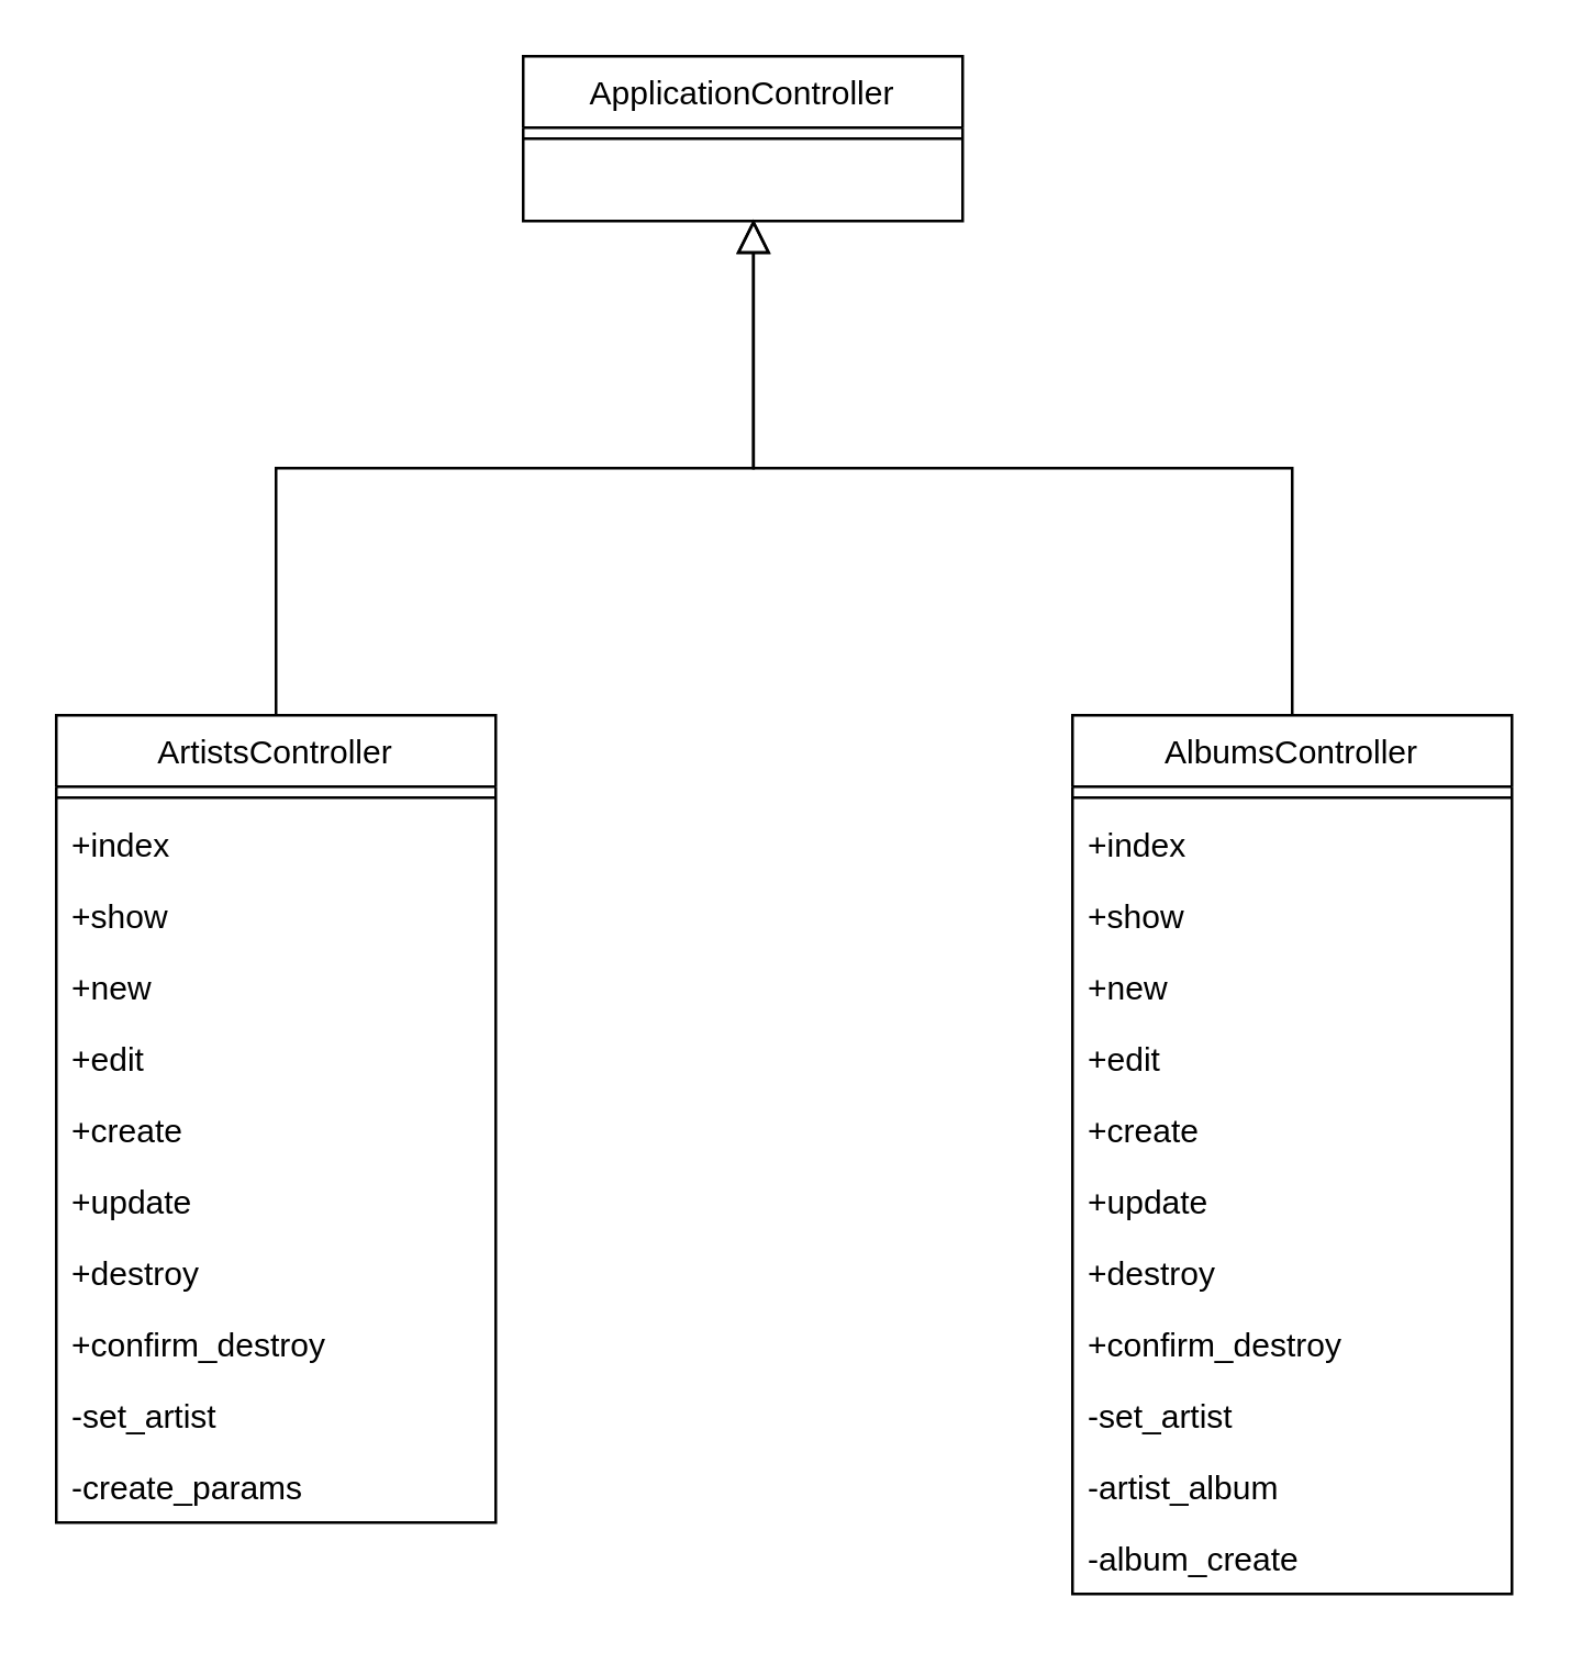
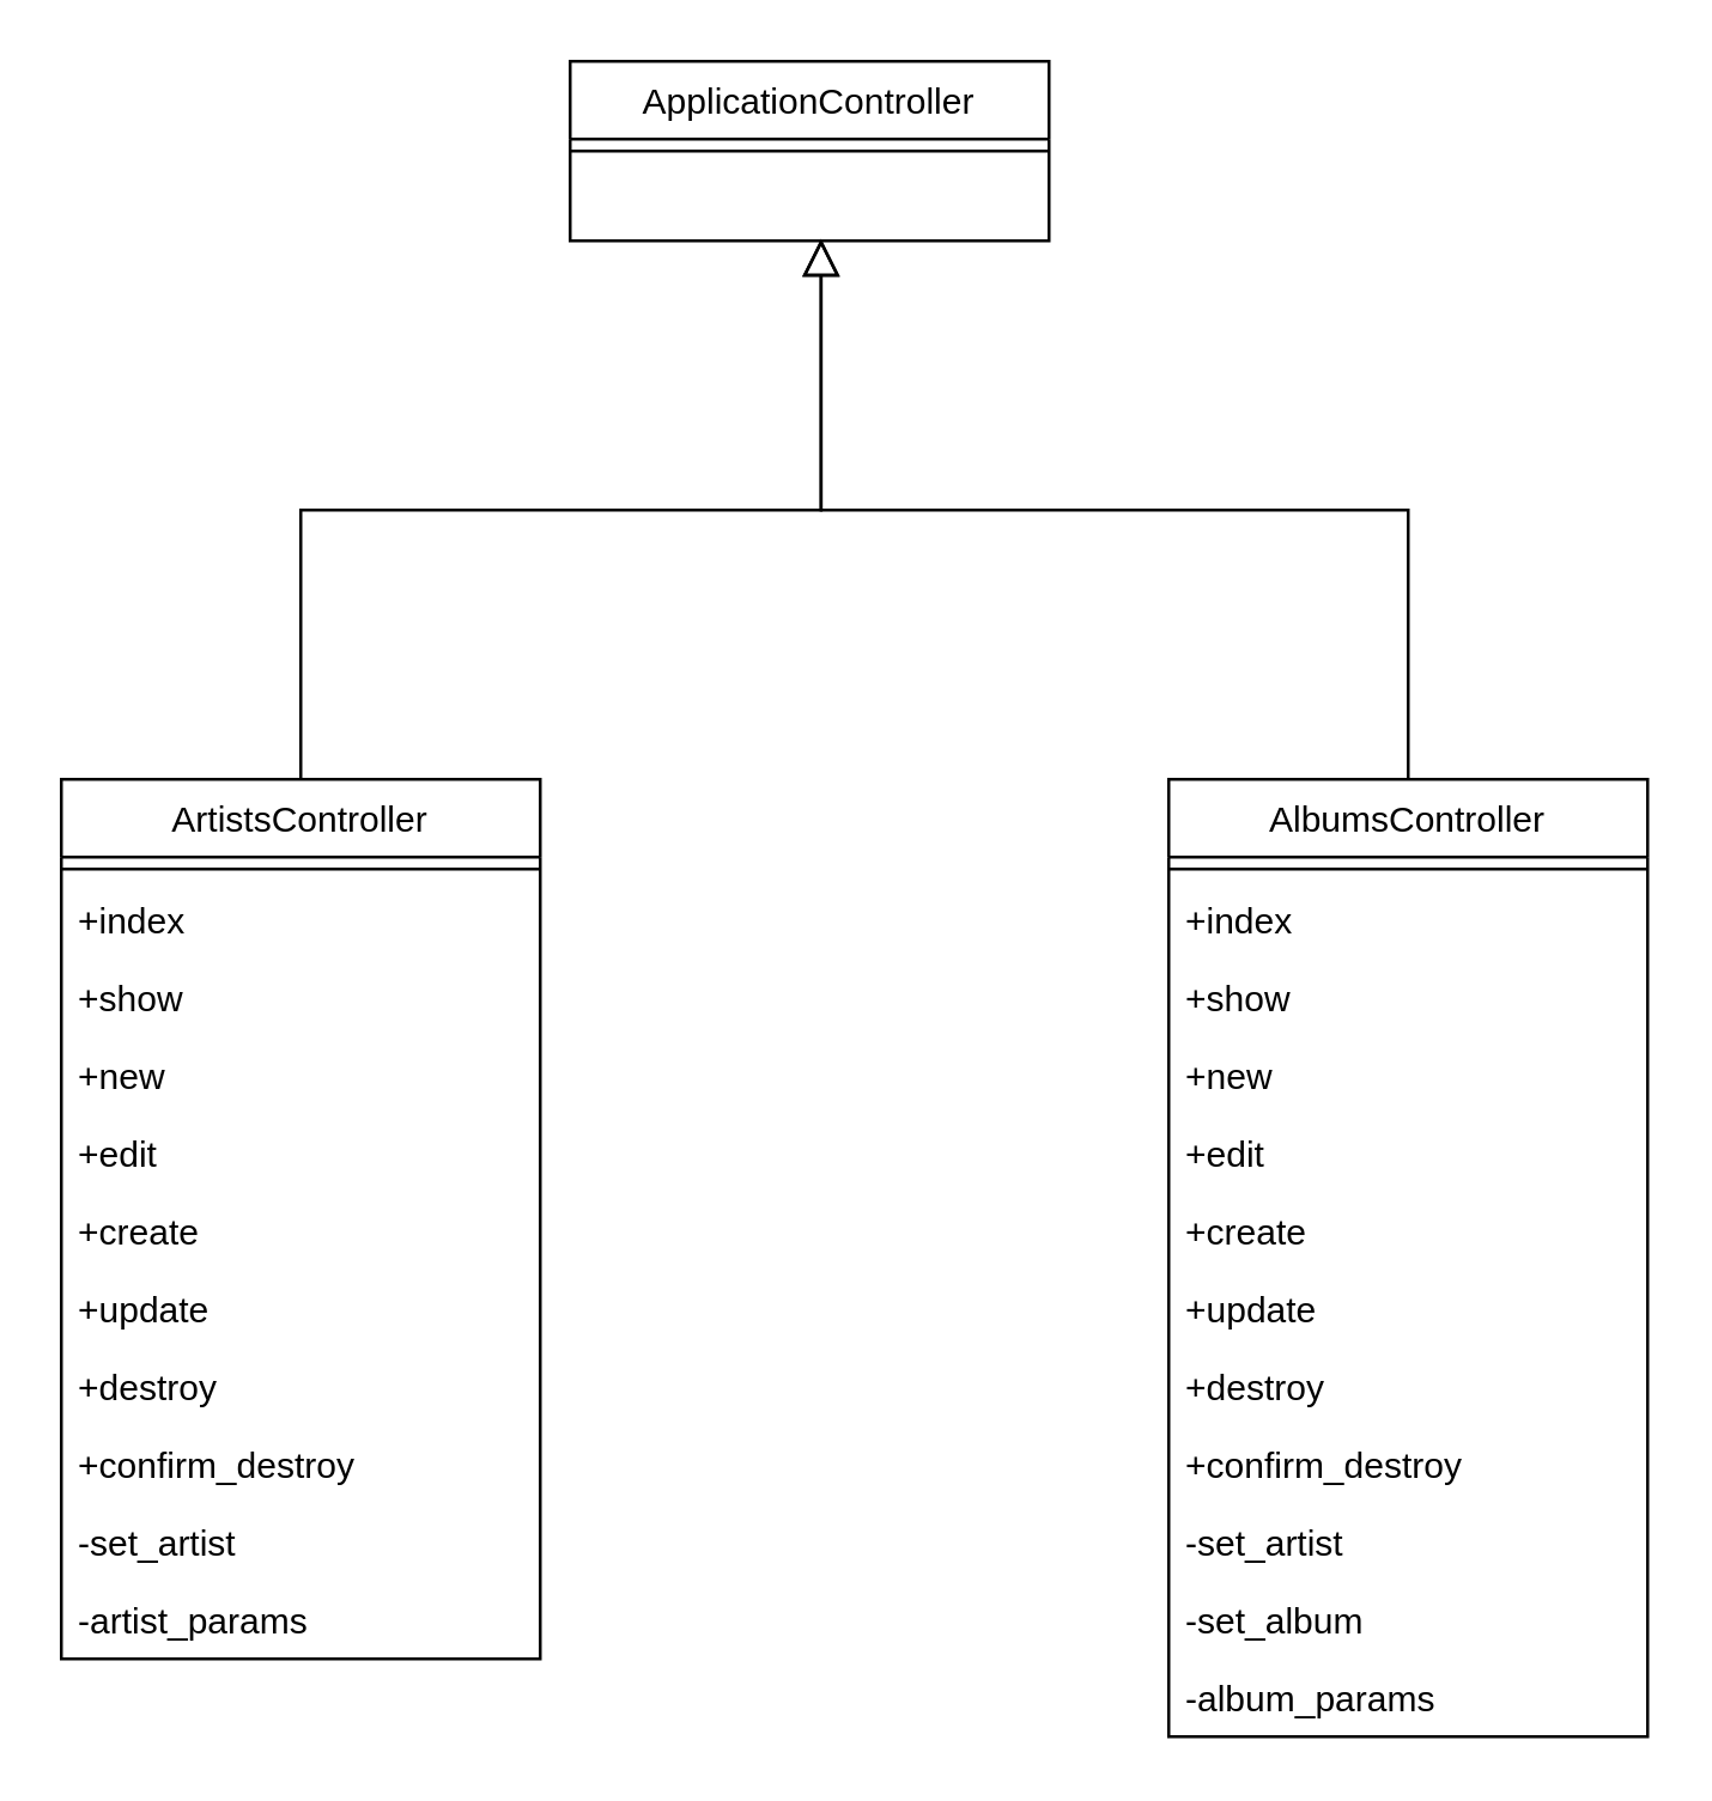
  <mxCell id="0" />
  <mxCell id="1" parent="0" />
  <mxCell id="2" value="ApplicationController" style="swimlane;fontStyle=0;align=center;verticalAlign=top;childLayout=stackLayout;horizontal=1;startSize=26;horizontalStack=0;resizeParent=1;resizeLast=0;collapsible=1;marginBottom=0;rounded=0;shadow=0;strokeWidth=1;" vertex="1" parent="1"><mxGeometry x="190" y="20" width="160" height="60" as="geometry"><mxRectangle x="130" y="380" width="160" height="26" as="alternateBounds" /></mxGeometry></mxCell>
  <mxCell id="3" value="" style="line;html=1;strokeWidth=1;align=left;verticalAlign=middle;spacingTop=-1;spacingLeft=3;spacingRight=3;rotatable=0;labelPosition=right;points=[];portConstraint=eastwest;" vertex="1" parent="2"><mxGeometry y="26" width="160" height="8" as="geometry" /></mxCell>
  <mxCell id="4" style="text;align=left;verticalAlign=top;spacingLeft=4;spacingRight=4;overflow=hidden;rotatable=0;points=[[0,0.5],[1,0.5]];portConstraint=eastwest;" vertex="1" parent="2"><mxGeometry y="34" width="160" height="26" as="geometry" /></mxCell>
  <mxCell id="5" value="AlbumsController" style="swimlane;fontStyle=0;align=center;verticalAlign=top;childLayout=stackLayout;horizontal=1;startSize=26;horizontalStack=0;resizeParent=1;resizeLast=0;collapsible=1;marginBottom=0;rounded=0;shadow=0;strokeWidth=1;" vertex="1" parent="1"><mxGeometry x="390" y="260" width="160" height="320" as="geometry"><mxRectangle x="130" y="380" width="160" height="26" as="alternateBounds" /></mxGeometry></mxCell>
  <mxCell id="6" value="" style="line;html=1;strokeWidth=1;align=left;verticalAlign=middle;spacingTop=-1;spacingLeft=3;spacingRight=3;rotatable=0;labelPosition=right;points=[];portConstraint=eastwest;" vertex="1" parent="5"><mxGeometry y="26" width="160" height="8" as="geometry" /></mxCell>
  <mxCell id="7" value="+index" style="text;align=left;verticalAlign=top;spacingLeft=4;spacingRight=4;overflow=hidden;rotatable=0;points=[[0,0.5],[1,0.5]];portConstraint=eastwest;fontStyle=0" vertex="1" parent="5"><mxGeometry y="34" width="160" height="26" as="geometry" /></mxCell>
  <mxCell id="8" value="+show" style="text;align=left;verticalAlign=top;spacingLeft=4;spacingRight=4;overflow=hidden;rotatable=0;points=[[0,0.5],[1,0.5]];portConstraint=eastwest;" vertex="1" parent="5"><mxGeometry y="60" width="160" height="26" as="geometry" /></mxCell>
  <mxCell id="9" value="+new" style="text;align=left;verticalAlign=top;spacingLeft=4;spacingRight=4;overflow=hidden;rotatable=0;points=[[0,0.5],[1,0.5]];portConstraint=eastwest;" vertex="1" parent="5"><mxGeometry y="86" width="160" height="26" as="geometry" /></mxCell>
  <mxCell id="10" value="+edit" style="text;align=left;verticalAlign=top;spacingLeft=4;spacingRight=4;overflow=hidden;rotatable=0;points=[[0,0.5],[1,0.5]];portConstraint=eastwest;" vertex="1" parent="5"><mxGeometry y="112" width="160" height="26" as="geometry" /></mxCell>
  <mxCell id="11" value="+create" style="text;align=left;verticalAlign=top;spacingLeft=4;spacingRight=4;overflow=hidden;rotatable=0;points=[[0,0.5],[1,0.5]];portConstraint=eastwest;" vertex="1" parent="5"><mxGeometry y="138" width="160" height="26" as="geometry" /></mxCell>
  <mxCell id="12" value="+update" style="text;align=left;verticalAlign=top;spacingLeft=4;spacingRight=4;overflow=hidden;rotatable=0;points=[[0,0.5],[1,0.5]];portConstraint=eastwest;" vertex="1" parent="5"><mxGeometry y="164" width="160" height="26" as="geometry" /></mxCell>
  <mxCell id="13" value="+destroy" style="text;align=left;verticalAlign=top;spacingLeft=4;spacingRight=4;overflow=hidden;rotatable=0;points=[[0,0.5],[1,0.5]];portConstraint=eastwest;" vertex="1" parent="5"><mxGeometry y="190" width="160" height="26" as="geometry" /></mxCell>
  <mxCell id="14" value="+confirm_destroy" style="text;align=left;verticalAlign=top;spacingLeft=4;spacingRight=4;overflow=hidden;rotatable=0;points=[[0,0.5],[1,0.5]];portConstraint=eastwest;" vertex="1" parent="5"><mxGeometry y="216" width="160" height="26" as="geometry" /></mxCell>
  <mxCell id="15" value="-set_artist" style="text;align=left;verticalAlign=top;spacingLeft=4;spacingRight=4;overflow=hidden;rotatable=0;points=[[0,0.5],[1,0.5]];portConstraint=eastwest;" vertex="1" parent="5"><mxGeometry y="242" width="160" height="26" as="geometry" /></mxCell>
- <mxCell id="16" value="-artist_album" style="text;align=left;verticalAlign=top;spacingLeft=4;spacingRight=4;overflow=hidden;rotatable=0;points=[[0,0.5],[1,0.5]];portConstraint=eastwest;" vertex="1" parent="5"><mxGeometry y="268" width="160" height="26" as="geometry" /></mxCell>
- <mxCell id="17" value="-album_create" style="text;align=left;verticalAlign=top;spacingLeft=4;spacingRight=4;overflow=hidden;rotatable=0;points=[[0,0.5],[1,0.5]];portConstraint=eastwest;" vertex="1" parent="5"><mxGeometry y="294" width="160" height="26" as="geometry" /></mxCell>
+ <mxCell id="16" value="-set_album" style="text;align=left;verticalAlign=top;spacingLeft=4;spacingRight=4;overflow=hidden;rotatable=0;points=[[0,0.5],[1,0.5]];portConstraint=eastwest;" vertex="1" parent="5"><mxGeometry y="268" width="160" height="26" as="geometry" /></mxCell>
+ <mxCell id="17" value="-album_params" style="text;align=left;verticalAlign=top;spacingLeft=4;spacingRight=4;overflow=hidden;rotatable=0;points=[[0,0.5],[1,0.5]];portConstraint=eastwest;" vertex="1" parent="5"><mxGeometry y="294" width="160" height="26" as="geometry" /></mxCell>
  <mxCell id="18" value="ArtistsController" style="swimlane;fontStyle=0;align=center;verticalAlign=top;childLayout=stackLayout;horizontal=1;startSize=26;horizontalStack=0;resizeParent=1;resizeLast=0;collapsible=1;marginBottom=0;rounded=0;shadow=0;strokeWidth=1;" vertex="1" parent="1"><mxGeometry x="20" y="260" width="160" height="294" as="geometry"><mxRectangle x="130" y="380" width="160" height="26" as="alternateBounds" /></mxGeometry></mxCell>
  <mxCell id="19" value="" style="line;html=1;strokeWidth=1;align=left;verticalAlign=middle;spacingTop=-1;spacingLeft=3;spacingRight=3;rotatable=0;labelPosition=right;points=[];portConstraint=eastwest;" vertex="1" parent="18"><mxGeometry y="26" width="160" height="8" as="geometry" /></mxCell>
  <mxCell id="20" value="+index" style="text;align=left;verticalAlign=top;spacingLeft=4;spacingRight=4;overflow=hidden;rotatable=0;points=[[0,0.5],[1,0.5]];portConstraint=eastwest;fontStyle=0" vertex="1" parent="18"><mxGeometry y="34" width="160" height="26" as="geometry" /></mxCell>
  <mxCell id="21" value="+show" style="text;align=left;verticalAlign=top;spacingLeft=4;spacingRight=4;overflow=hidden;rotatable=0;points=[[0,0.5],[1,0.5]];portConstraint=eastwest;" vertex="1" parent="18"><mxGeometry y="60" width="160" height="26" as="geometry" /></mxCell>
  <mxCell id="22" value="+new" style="text;align=left;verticalAlign=top;spacingLeft=4;spacingRight=4;overflow=hidden;rotatable=0;points=[[0,0.5],[1,0.5]];portConstraint=eastwest;" vertex="1" parent="18"><mxGeometry y="86" width="160" height="26" as="geometry" /></mxCell>
  <mxCell id="23" value="+edit" style="text;align=left;verticalAlign=top;spacingLeft=4;spacingRight=4;overflow=hidden;rotatable=0;points=[[0,0.5],[1,0.5]];portConstraint=eastwest;" vertex="1" parent="18"><mxGeometry y="112" width="160" height="26" as="geometry" /></mxCell>
  <mxCell id="24" value="+create" style="text;align=left;verticalAlign=top;spacingLeft=4;spacingRight=4;overflow=hidden;rotatable=0;points=[[0,0.5],[1,0.5]];portConstraint=eastwest;" vertex="1" parent="18"><mxGeometry y="138" width="160" height="26" as="geometry" /></mxCell>
  <mxCell id="25" value="+update" style="text;align=left;verticalAlign=top;spacingLeft=4;spacingRight=4;overflow=hidden;rotatable=0;points=[[0,0.5],[1,0.5]];portConstraint=eastwest;" vertex="1" parent="18"><mxGeometry y="164" width="160" height="26" as="geometry" /></mxCell>
  <mxCell id="26" value="+destroy" style="text;align=left;verticalAlign=top;spacingLeft=4;spacingRight=4;overflow=hidden;rotatable=0;points=[[0,0.5],[1,0.5]];portConstraint=eastwest;" vertex="1" parent="18"><mxGeometry y="190" width="160" height="26" as="geometry" /></mxCell>
  <mxCell id="27" value="+confirm_destroy" style="text;align=left;verticalAlign=top;spacingLeft=4;spacingRight=4;overflow=hidden;rotatable=0;points=[[0,0.5],[1,0.5]];portConstraint=eastwest;" vertex="1" parent="18"><mxGeometry y="216" width="160" height="26" as="geometry" /></mxCell>
  <mxCell id="28" value="-set_artist" style="text;align=left;verticalAlign=top;spacingLeft=4;spacingRight=4;overflow=hidden;rotatable=0;points=[[0,0.5],[1,0.5]];portConstraint=eastwest;" vertex="1" parent="18"><mxGeometry y="242" width="160" height="26" as="geometry" /></mxCell>
- <mxCell id="29" value="-create_params" style="text;align=left;verticalAlign=top;spacingLeft=4;spacingRight=4;overflow=hidden;rotatable=0;points=[[0,0.5],[1,0.5]];portConstraint=eastwest;" vertex="1" parent="18"><mxGeometry y="268" width="160" height="26" as="geometry" /></mxCell>
+ <mxCell id="29" value="-artist_params" style="text;align=left;verticalAlign=top;spacingLeft=4;spacingRight=4;overflow=hidden;rotatable=0;points=[[0,0.5],[1,0.5]];portConstraint=eastwest;" vertex="1" parent="18"><mxGeometry y="268" width="160" height="26" as="geometry" /></mxCell>
  <mxCell id="30" value="" style="endArrow=block;endSize=10;endFill=0;shadow=0;strokeWidth=1;rounded=0;edgeStyle=elbowEdgeStyle;elbow=vertical;exitX=0.5;exitY=0;exitDx=0;exitDy=0;entryX=0.524;entryY=0.978;entryDx=0;entryDy=0;entryPerimeter=0;" edge="1" parent="1" source="5" target="4"><mxGeometry width="160" relative="1" as="geometry"><mxPoint x="350" y="286" as="sourcePoint" /><mxPoint x="100" y="100" as="targetPoint" /></mxGeometry></mxCell>
  <mxCell id="31" value="" style="endArrow=block;endSize=10;endFill=0;shadow=0;strokeWidth=1;rounded=0;edgeStyle=elbowEdgeStyle;elbow=vertical;exitX=0.5;exitY=0;exitDx=0;exitDy=0;entryX=0.524;entryY=0.973;entryDx=0;entryDy=0;entryPerimeter=0;" edge="1" parent="1" source="18" target="4"><mxGeometry width="160" relative="1" as="geometry"><mxPoint x="330" y="890" as="sourcePoint" /><mxPoint x="274" y="80" as="targetPoint" /></mxGeometry></mxCell>
